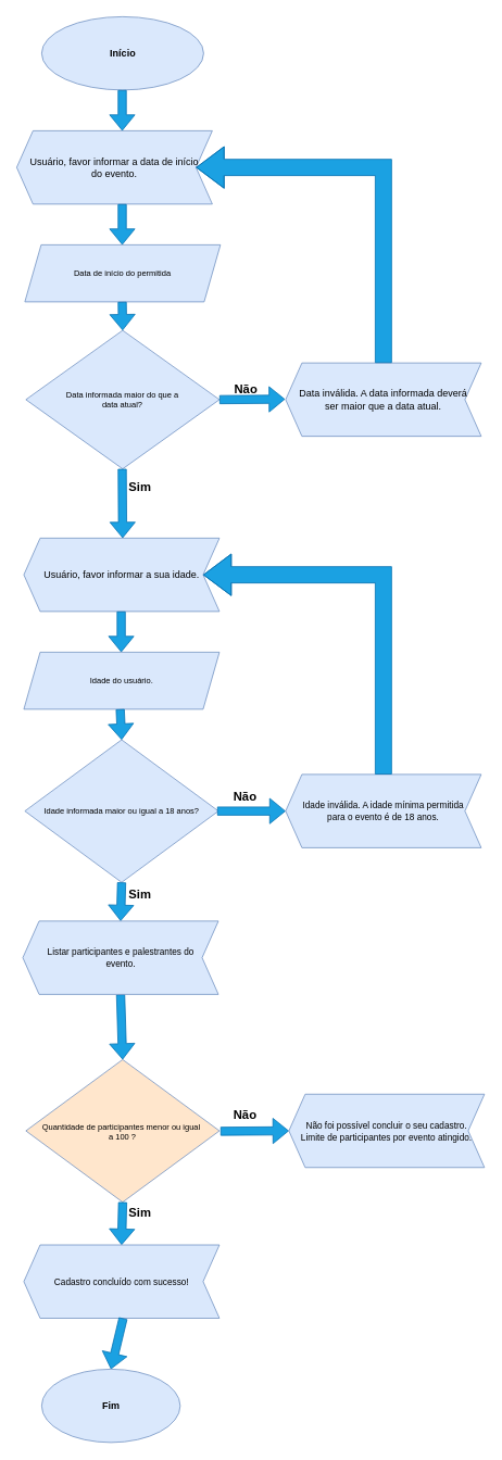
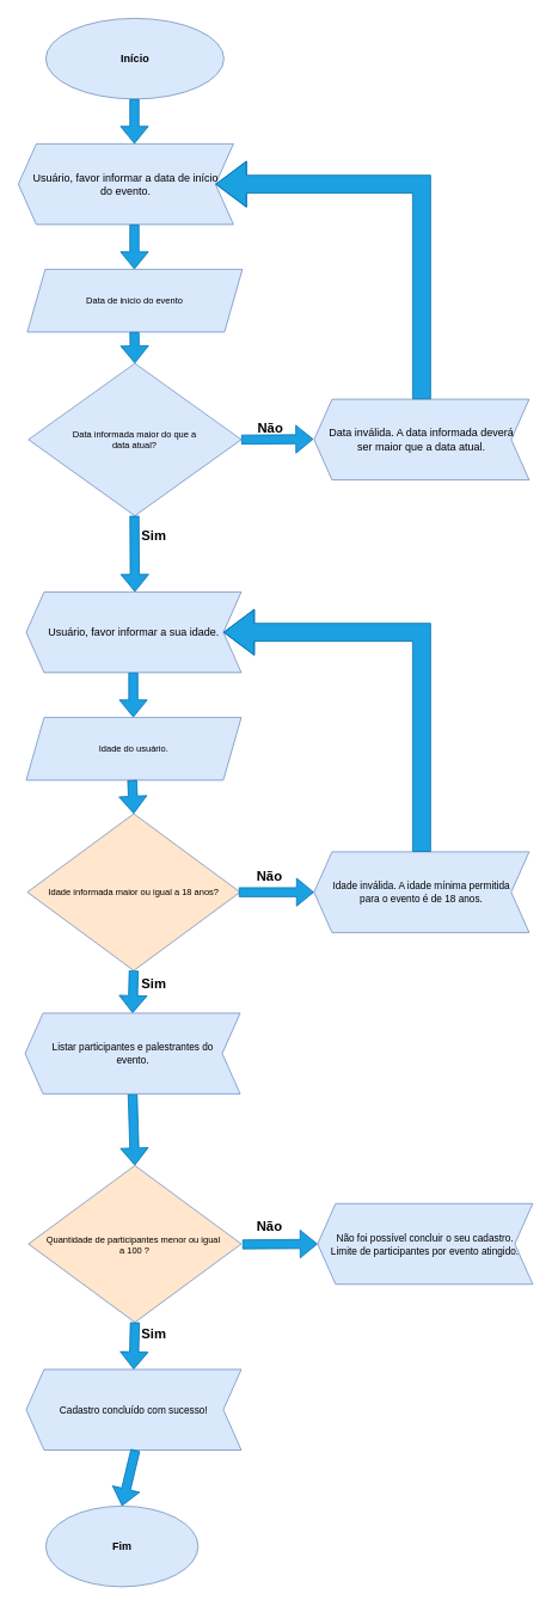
  <mxCell id="0" />
  <mxCell id="1" parent="0" />
  <mxCell id="2" value="&lt;font style=&quot;vertical-align: inherit&quot;&gt;&lt;font style=&quot;vertical-align: inherit&quot;&gt;&lt;b&gt;Início&lt;/b&gt;&lt;/font&gt;&lt;/font&gt;" style="ellipse;whiteSpace=wrap;html=1;fillColor=#dae8fc;strokeColor=#6c8ebf;" vertex="1" parent="1"><mxGeometry x="50.63" y="20" width="198.75" height="90" as="geometry" /></mxCell>
  <mxCell id="3" value="&lt;font style=&quot;vertical-align: inherit&quot;&gt;&lt;font style=&quot;vertical-align: inherit&quot;&gt;&lt;font style=&quot;vertical-align: inherit&quot;&gt;&lt;font style=&quot;vertical-align: inherit&quot;&gt;&lt;font style=&quot;vertical-align: inherit&quot;&gt;&lt;font style=&quot;vertical-align: inherit&quot;&gt;&lt;font style=&quot;vertical-align: inherit&quot;&gt;&lt;font style=&quot;vertical-align: inherit&quot;&gt;&lt;font style=&quot;vertical-align: inherit&quot;&gt;&lt;font style=&quot;vertical-align: inherit&quot;&gt;Usuário, favor informar a data de início&lt;br&gt;do evento.&lt;/font&gt;&lt;/font&gt;&lt;/font&gt;&lt;/font&gt;&lt;/font&gt;&lt;/font&gt;&lt;/font&gt;&lt;/font&gt;&lt;/font&gt;&lt;/font&gt;" style="shape=step;perimeter=stepPerimeter;whiteSpace=wrap;html=1;fixedSize=1;rotation=0;direction=west;fillColor=#dae8fc;strokeColor=#6c8ebf;" vertex="1" parent="1"><mxGeometry x="20" y="160" width="240" height="90" as="geometry" /></mxCell>
  <mxCell id="4" value="" style="shape=flexArrow;endArrow=classic;html=1;rounded=0;fontSize=10;fillColor=#1ba1e2;strokeColor=#006EAF;" edge="1" parent="1"><mxGeometry width="50" height="50" relative="1" as="geometry"><mxPoint x="149.5" y="110" as="sourcePoint" /><mxPoint x="149.5" y="160" as="targetPoint" /></mxGeometry></mxCell>
  <mxCell id="5" value="" style="shape=flexArrow;endArrow=classic;html=1;rounded=0;fontSize=10;fillColor=#1ba1e2;strokeColor=#006EAF;" edge="1" parent="1"><mxGeometry width="50" height="50" relative="1" as="geometry"><mxPoint x="149.5" y="250" as="sourcePoint" /><mxPoint x="149.5" y="300" as="targetPoint" /></mxGeometry></mxCell>
- <mxCell id="6" value="Data de início do permitida" style="shape=parallelogram;perimeter=parallelogramPerimeter;whiteSpace=wrap;html=1;fixedSize=1;fontSize=10;fillColor=#dae8fc;strokeColor=#6c8ebf;" vertex="1" parent="1"><mxGeometry y="300" width="240" height="70" as="geometry" x="30" /></mxCell>
+ <mxCell id="6" value="Data de início do evento" style="shape=parallelogram;perimeter=parallelogramPerimeter;whiteSpace=wrap;html=1;fixedSize=1;fontSize=10;fillColor=#dae8fc;strokeColor=#6c8ebf;" vertex="1" parent="1"><mxGeometry y="300" width="240" height="70" as="geometry" x="30" /></mxCell>
  <mxCell id="7" value="Data informada maior do que a&lt;br&gt;data atual?" style="rhombus;whiteSpace=wrap;html=1;fontSize=10;fillColor=#dae8fc;strokeColor=#6c8ebf;" vertex="1" parent="1"><mxGeometry x="31.25" y="405" width="237.5" height="170" as="geometry" /></mxCell>
  <mxCell id="8" value="" style="shape=flexArrow;endArrow=classic;html=1;rounded=0;fontSize=10;entryX=0.5;entryY=0;entryDx=0;entryDy=0;fillColor=#1ba1e2;strokeColor=#006EAF;" edge="1" parent="1" target="7"><mxGeometry width="50" height="50" relative="1" as="geometry"><mxPoint x="149.5" y="370" as="sourcePoint" /><mxPoint x="150" y="400" as="targetPoint" /></mxGeometry></mxCell>
  <mxCell id="9" value="" style="shape=flexArrow;endArrow=classic;html=1;rounded=0;fontSize=10;fillColor=#1ba1e2;strokeColor=#006EAF;" edge="1" parent="1"><mxGeometry width="50" height="50" relative="1" as="geometry"><mxPoint x="149.51" y="575" as="sourcePoint" /><mxPoint x="150.01" y="660" as="targetPoint" /></mxGeometry></mxCell>
  <mxCell id="10" value="" style="shape=flexArrow;endArrow=classic;html=1;rounded=0;fontSize=10;fillColor=#1ba1e2;strokeColor=#006EAF;" edge="1" parent="1"><mxGeometry width="50" height="50" relative="1" as="geometry"><mxPoint x="268.75" y="490" as="sourcePoint" /><mxPoint x="349.25" y="489.5" as="targetPoint" /></mxGeometry></mxCell>
  <mxCell id="11" value="Data inválida. A data informada deverá&lt;br&gt;ser maior que a data atual." style="shape=step;perimeter=stepPerimeter;whiteSpace=wrap;html=1;fixedSize=1;rotation=0;direction=west;fillColor=#dae8fc;strokeColor=#6c8ebf;" vertex="1" parent="1"><mxGeometry x="350" y="445" width="240" height="90" as="geometry" /></mxCell>
  <mxCell id="12" value="" style="shape=flexArrow;endArrow=classic;html=1;rounded=0;fontSize=10;exitX=0.5;exitY=1;exitDx=0;exitDy=0;endWidth=30;endSize=11;width=20;fillColor=#1ba1e2;strokeColor=#006EAF;" edge="1" parent="1" source="11" target="3"><mxGeometry width="50" height="50" relative="1" as="geometry"><mxPoint x="470" y="270" as="sourcePoint" /><mxPoint x="470" y="210" as="targetPoint" /><Array as="points"><mxPoint x="470" y="205" /></Array></mxGeometry></mxCell>
  <mxCell id="13" value="&lt;font style=&quot;vertical-align: inherit&quot;&gt;&lt;font style=&quot;vertical-align: inherit&quot;&gt;&lt;font style=&quot;vertical-align: inherit&quot;&gt;&lt;font style=&quot;vertical-align: inherit&quot;&gt;&lt;font style=&quot;vertical-align: inherit&quot;&gt;&lt;font style=&quot;vertical-align: inherit&quot;&gt;&lt;font style=&quot;vertical-align: inherit&quot;&gt;&lt;font style=&quot;vertical-align: inherit&quot;&gt;&lt;font style=&quot;vertical-align: inherit&quot;&gt;&lt;font style=&quot;vertical-align: inherit&quot;&gt;Usuário, favor informar a sua idade.&lt;/font&gt;&lt;/font&gt;&lt;/font&gt;&lt;/font&gt;&lt;/font&gt;&lt;/font&gt;&lt;/font&gt;&lt;/font&gt;&lt;/font&gt;&lt;/font&gt;" style="shape=step;perimeter=stepPerimeter;whiteSpace=wrap;html=1;fixedSize=1;rotation=0;direction=west;fillColor=#dae8fc;strokeColor=#6c8ebf;" vertex="1" parent="1"><mxGeometry x="28.75" y="660" width="240" height="90" as="geometry" /></mxCell>
  <mxCell id="14" value="" style="shape=flexArrow;endArrow=classic;html=1;rounded=0;fontSize=10;fillColor=#1ba1e2;strokeColor=#006EAF;" edge="1" parent="1"><mxGeometry width="50" height="50" relative="1" as="geometry"><mxPoint x="148.25" y="750" as="sourcePoint" /><mxPoint x="148.25" y="800" as="targetPoint" /></mxGeometry></mxCell>
  <mxCell id="15" value="Idade do usuário." style="shape=parallelogram;perimeter=parallelogramPerimeter;whiteSpace=wrap;html=1;fixedSize=1;fontSize=10;fillColor=#dae8fc;strokeColor=#6c8ebf;" vertex="1" parent="1"><mxGeometry x="28.75" y="800" width="240" height="70" as="geometry" /></mxCell>
- <mxCell id="16" value="Idade informada maior ou igual a 18 anos?" style="rhombus;whiteSpace=wrap;html=1;fontSize=10;fillColor=#dae8fc;strokeColor=#6c8ebf;" vertex="1" parent="1"><mxGeometry y="907.5" width="237.5" height="175" as="geometry" x="30" /></mxCell>
+ <mxCell id="16" value="Idade informada maior ou igual a 18 anos?" style="rhombus;whiteSpace=wrap;html=1;fontSize=10;fillColor=#ffe6cc;strokeColor=#6c8ebf;" vertex="1" parent="1"><mxGeometry y="907.5" width="237.5" height="175" as="geometry" x="30" /></mxCell>
  <mxCell id="17" value="" style="shape=flexArrow;endArrow=classic;html=1;rounded=0;fontSize=10;entryX=0.5;entryY=0;entryDx=0;entryDy=0;fillColor=#1ba1e2;strokeColor=#006EAF;" edge="1" parent="1" target="16"><mxGeometry width="50" height="50" relative="1" as="geometry"><mxPoint x="147" y="870" as="sourcePoint" /><mxPoint x="147.5" y="900" as="targetPoint" /></mxGeometry></mxCell>
  <mxCell id="18" value="" style="shape=flexArrow;endArrow=classic;html=1;rounded=0;fontSize=10;entryX=1;entryY=0.5;entryDx=0;entryDy=0;fillColor=#1ba1e2;strokeColor=#006EAF;" edge="1" parent="1" target="19"><mxGeometry width="50" height="50" relative="1" as="geometry"><mxPoint x="266" y="995" as="sourcePoint" /><mxPoint x="346.75" y="992" as="targetPoint" /></mxGeometry></mxCell>
  <mxCell id="19" value="&lt;font style=&quot;font-size: 11px&quot;&gt;Idade inválida. A idade mínima permitida &lt;br&gt;para o evento é de 18 anos.&lt;/font&gt;" style="shape=step;perimeter=stepPerimeter;whiteSpace=wrap;html=1;fixedSize=1;rotation=0;direction=west;fillColor=#dae8fc;strokeColor=#6c8ebf;" vertex="1" parent="1"><mxGeometry x="350" y="950" width="240" height="90" as="geometry" /></mxCell>
  <mxCell id="20" value="" style="shape=flexArrow;endArrow=classic;html=1;rounded=0;fontSize=10;exitX=0.5;exitY=1;exitDx=0;exitDy=0;endWidth=30;endSize=11;width=20;entryX=0;entryY=0.5;entryDx=0;entryDy=0;fillColor=#1ba1e2;strokeColor=#006EAF;" edge="1" parent="1" source="19" target="13"><mxGeometry width="50" height="50" relative="1" as="geometry"><mxPoint x="490" y="775" as="sourcePoint" /><mxPoint x="260" y="710" as="targetPoint" /><Array as="points"><mxPoint x="470" y="705" /></Array></mxGeometry></mxCell>
  <mxCell id="21" value="" style="shape=flexArrow;endArrow=classic;html=1;rounded=0;fontSize=10;entryX=0.5;entryY=1;entryDx=0;entryDy=0;exitX=0.5;exitY=1;exitDx=0;exitDy=0;fillColor=#1ba1e2;strokeColor=#006EAF;" edge="1" parent="1" target="23" source="16"><mxGeometry width="50" height="50" relative="1" as="geometry"><mxPoint x="150" y="1090" as="sourcePoint" /><mxPoint x="150" y="1122" as="targetPoint" /></mxGeometry></mxCell>
  <mxCell id="22" value="" style="shape=flexArrow;endArrow=classic;html=1;rounded=0;fontSize=10;exitX=0.5;exitY=0;exitDx=0;exitDy=0;entryX=0.5;entryY=0;entryDx=0;entryDy=0;fillColor=#1ba1e2;strokeColor=#006EAF;" edge="1" parent="1" source="23" target="24"><mxGeometry width="50" height="50" relative="1" as="geometry"><mxPoint x="149.51" y="1230" as="sourcePoint" /><mxPoint x="150" y="1300" as="targetPoint" /></mxGeometry></mxCell>
  <mxCell id="23" value="&lt;span style=&quot;font-size: 11px&quot;&gt;Listar participantes e palestrantes do &lt;br&gt;evento.&lt;/span&gt;" style="shape=step;perimeter=stepPerimeter;whiteSpace=wrap;html=1;fixedSize=1;rotation=0;direction=west;fillColor=#dae8fc;strokeColor=#6c8ebf;" vertex="1" parent="1"><mxGeometry x="27.5" y="1130" width="240" height="90" as="geometry" /></mxCell>
  <mxCell id="24" value="Quantidade de participantes menor ou igual&amp;nbsp;&lt;br&gt;a 100 ?" style="rhombus;whiteSpace=wrap;html=1;fontSize=10;fillColor=#ffe6cc;strokeColor=#6c8ebf;" vertex="1" parent="1"><mxGeometry x="31.26" y="1300" width="237.5" height="175" as="geometry" /></mxCell>
  <mxCell id="25" value="" style="shape=flexArrow;endArrow=classic;html=1;rounded=0;fontSize=10;entryX=1;entryY=0.5;entryDx=0;entryDy=0;fillColor=#1ba1e2;strokeColor=#006EAF;" edge="1" parent="1" target="26"><mxGeometry width="50" height="50" relative="1" as="geometry"><mxPoint x="270" y="1388" as="sourcePoint" /><mxPoint x="350.75" y="1384.5" as="targetPoint" /></mxGeometry></mxCell>
  <mxCell id="26" value="&lt;span style=&quot;font-size: 11px&quot;&gt;Não foi possível concluir o seu cadastro.&lt;br&gt;Limite de participantes por evento atingido.&lt;/span&gt;" style="shape=step;perimeter=stepPerimeter;whiteSpace=wrap;html=1;fixedSize=1;rotation=0;direction=west;fillColor=#dae8fc;strokeColor=#6c8ebf;" vertex="1" parent="1"><mxGeometry x="354" y="1342.5" width="240" height="90" as="geometry" /></mxCell>
  <mxCell id="27" value="" style="shape=flexArrow;endArrow=classic;html=1;rounded=0;fontSize=10;entryX=0.5;entryY=1;entryDx=0;entryDy=0;exitX=0.5;exitY=1;exitDx=0;exitDy=0;fillColor=#1ba1e2;strokeColor=#006EAF;" edge="1" parent="1" target="28" source="24"><mxGeometry width="50" height="50" relative="1" as="geometry"><mxPoint x="150" y="1480" as="sourcePoint" /><mxPoint x="151.25" y="1519.5" as="targetPoint" /></mxGeometry></mxCell>
  <mxCell id="28" value="&lt;span style=&quot;font-size: 11px&quot;&gt;Cadastro concluído com sucesso!&lt;/span&gt;" style="shape=step;perimeter=stepPerimeter;whiteSpace=wrap;html=1;fixedSize=1;rotation=0;direction=west;fillColor=#dae8fc;strokeColor=#6c8ebf;" vertex="1" parent="1"><mxGeometry x="28.75" y="1527.5" width="240" height="90" as="geometry" /></mxCell>
  <mxCell id="29" value="&lt;font style=&quot;font-size: 15px&quot;&gt;Sim&lt;/font&gt;" style="text;strokeColor=none;fillColor=none;html=1;fontSize=24;fontStyle=1;verticalAlign=middle;align=center;" vertex="1" parent="1"><mxGeometry x="140" y="1090" width="62.5" height="10" as="geometry" /></mxCell>
  <mxCell id="30" value="&lt;font style=&quot;font-size: 15px&quot;&gt;Sim&lt;/font&gt;" style="text;strokeColor=none;fillColor=none;html=1;fontSize=24;fontStyle=1;verticalAlign=middle;align=center;" vertex="1" parent="1"><mxGeometry x="140" y="1480" width="62.5" height="10" as="geometry" /></mxCell>
  <mxCell id="31" value="&lt;font style=&quot;font-size: 15px&quot;&gt;Sim&lt;/font&gt;" style="text;strokeColor=none;fillColor=none;html=1;fontSize=24;fontStyle=1;verticalAlign=middle;align=center;" vertex="1" parent="1"><mxGeometry x="140" y="590" width="62.5" height="10" as="geometry" /></mxCell>
  <mxCell id="32" value="&lt;font style=&quot;font-size: 15px&quot;&gt;Não&lt;/font&gt;" style="text;strokeColor=none;fillColor=none;html=1;fontSize=24;fontStyle=1;verticalAlign=middle;align=center;" vertex="1" parent="1"><mxGeometry x="270" y="470" width="62.5" height="10" as="geometry" /></mxCell>
  <mxCell id="33" value="&lt;font style=&quot;font-size: 15px&quot;&gt;Não&lt;/font&gt;" style="text;strokeColor=none;fillColor=none;html=1;fontSize=24;fontStyle=1;verticalAlign=middle;align=center;" vertex="1" parent="1"><mxGeometry x="269" y="970" width="62.5" height="10" as="geometry" /></mxCell>
  <mxCell id="34" value="&lt;font style=&quot;font-size: 15px&quot;&gt;Não&lt;/font&gt;" style="text;strokeColor=none;fillColor=none;html=1;fontSize=24;fontStyle=1;verticalAlign=middle;align=center;" vertex="1" parent="1"><mxGeometry x="269" y="1360" width="62.5" height="10" as="geometry" /></mxCell>
  <mxCell id="35" value="" style="shape=flexArrow;endArrow=classic;html=1;rounded=0;fontSize=10;entryX=0.5;entryY=0;entryDx=0;entryDy=0;exitX=0.5;exitY=1;exitDx=0;exitDy=0;fillColor=#1ba1e2;strokeColor=#006EAF;" edge="1" parent="1" target="36"><mxGeometry width="50" height="50" relative="1" as="geometry"><mxPoint x="150.63" y="1617.5" as="sourcePoint" /><mxPoint x="149.37" y="1670" as="targetPoint" /></mxGeometry></mxCell>
  <mxCell id="36" value="&lt;font style=&quot;vertical-align: inherit&quot;&gt;&lt;font style=&quot;vertical-align: inherit&quot;&gt;&lt;b&gt;Fim&lt;/b&gt;&lt;/font&gt;&lt;/font&gt;" style="ellipse;whiteSpace=wrap;html=1;fillColor=#dae8fc;strokeColor=#6c8ebf;" vertex="1" parent="1"><mxGeometry x="50.63" y="1680" width="170" height="90" as="geometry" /></mxCell>
